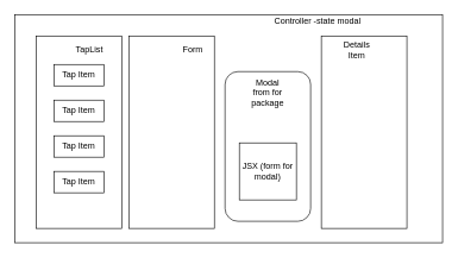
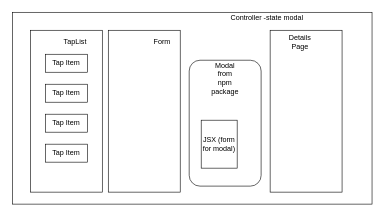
  <mxCell id="0" />
  <mxCell id="1" parent="0" />
  <mxCell id="2" value="" style="rounded=0;whiteSpace=wrap;html=1;" parent="1" vertex="1"><mxGeometry x="20" y="20" width="600" height="320" as="geometry" /></mxCell>
  <mxCell id="3" value="Controller -state modal" style="text;html=1;strokeColor=none;fillColor=none;align=center;verticalAlign=middle;whiteSpace=wrap;rounded=0;" parent="1" vertex="1"><mxGeometry x="350" y="20" width="190" height="20" as="geometry" /></mxCell>
  <mxCell id="4" value="" style="rounded=0;whiteSpace=wrap;html=1;" parent="1" vertex="1"><mxGeometry x="50" y="50" width="120" height="270" as="geometry" /></mxCell>
  <mxCell id="5" value="TapList" style="text;html=1;strokeColor=none;fillColor=none;align=center;verticalAlign=middle;whiteSpace=wrap;rounded=0;" parent="1" vertex="1"><mxGeometry x="105" y="60" width="40" height="20" as="geometry" /></mxCell>
  <mxCell id="6" value="Tap Item" style="rounded=0;whiteSpace=wrap;html=1;" parent="1" vertex="1"><mxGeometry x="75" y="90" width="70" height="30" as="geometry" /></mxCell>
  <mxCell id="7" value="Tap Item" style="rounded=0;whiteSpace=wrap;html=1;" parent="1" vertex="1"><mxGeometry x="75" y="140" width="70" height="30" as="geometry" /></mxCell>
  <mxCell id="8" value="Tap Item" style="rounded=0;whiteSpace=wrap;html=1;" parent="1" vertex="1"><mxGeometry x="75" y="190" width="70" height="30" as="geometry" /></mxCell>
  <mxCell id="9" value="Tap Item" style="rounded=0;whiteSpace=wrap;html=1;" parent="1" vertex="1"><mxGeometry x="75" y="240" width="70" height="30" as="geometry" /></mxCell>
  <mxCell id="10" value="" style="rounded=0;whiteSpace=wrap;html=1;" parent="1" vertex="1"><mxGeometry x="180" y="50" width="120" height="270" as="geometry" /></mxCell>
  <mxCell id="11" value="Form" style="text;html=1;strokeColor=none;fillColor=none;align=center;verticalAlign=middle;whiteSpace=wrap;rounded=0;" parent="1" vertex="1"><mxGeometry x="250" y="60" width="40" height="20" as="geometry" /></mxCell>
  <mxCell id="12" value="" style="rounded=0;whiteSpace=wrap;html=1;" parent="1" vertex="1"><mxGeometry x="450" y="50" width="120" height="270" as="geometry" /></mxCell>
- <mxCell id="13" value="Details Item" style="text;html=1;strokeColor=none;fillColor=none;align=center;verticalAlign=middle;whiteSpace=wrap;rounded=0;" parent="1" vertex="1"><mxGeometry x="480" y="60" width="40" height="20" as="geometry" /></mxCell>
+ <mxCell id="13" value="Details Page" style="text;html=1;strokeColor=none;fillColor=none;align=center;verticalAlign=middle;whiteSpace=wrap;rounded=0;" parent="1" vertex="1"><mxGeometry x="480" y="60" width="40" height="20" as="geometry" /></mxCell>
  <mxCell id="14" value="" style="rounded=1;whiteSpace=wrap;html=1;" parent="1" vertex="1"><mxGeometry x="315" y="100" width="120" height="210" as="geometry" /></mxCell>
- <mxCell id="15" value="Modal from for package" style="text;html=1;strokeColor=none;fillColor=none;align=center;verticalAlign=middle;whiteSpace=wrap;rounded=0;" parent="1" vertex="1"><mxGeometry x="355" y="90" width="40" height="80" as="geometry" /></mxCell>
- <mxCell id="16" value="JSX (form for modal)" style="rounded=0;whiteSpace=wrap;html=1;" parent="1" vertex="1"><mxGeometry x="335" y="200" width="80" height="80" as="geometry" /></mxCell>
+ <mxCell id="15" value="Modal from npm package" style="text;html=1;strokeColor=none;fillColor=none;align=center;verticalAlign=middle;whiteSpace=wrap;rounded=0;" parent="1" vertex="1"><mxGeometry x="355" y="90" width="40" height="80" as="geometry" /></mxCell>
+ <mxCell id="16" value="JSX (form for modal)" style="rounded=0;whiteSpace=wrap;html=1;" parent="1" vertex="1"><mxGeometry x="335" y="200" width="60" height="80" as="geometry" /></mxCell>
